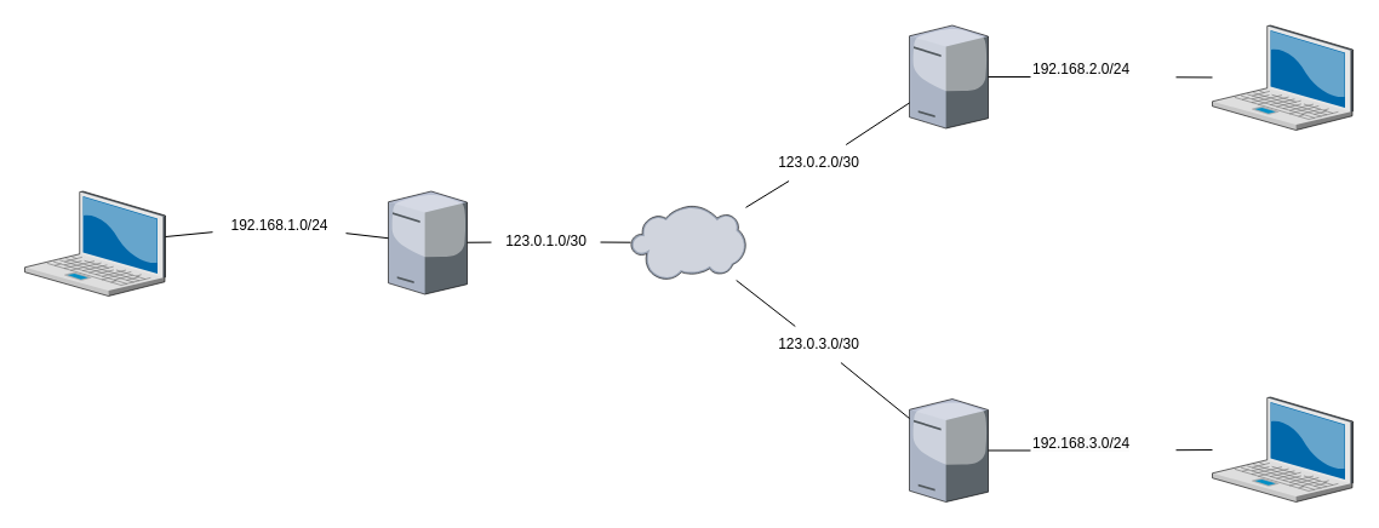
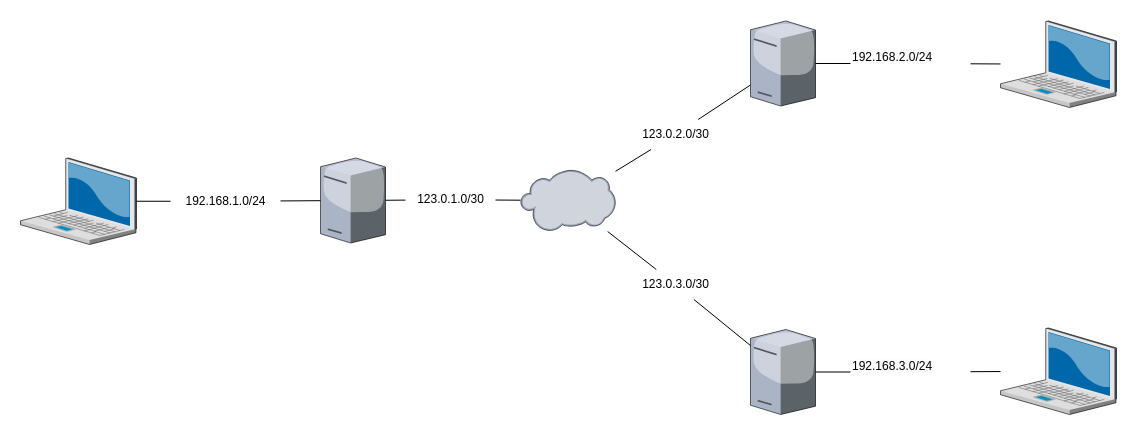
  <mxCell id="0" />
  <mxCell id="1" parent="0" />
  <mxCell id="2" value="" style="verticalLabelPosition=bottom;sketch=0;aspect=fixed;html=1;verticalAlign=top;strokeColor=none;align=center;outlineConnect=0;shape=mxgraph.citrix.laptop_2;" vertex="1" parent="1"><mxGeometry x="20" y="157.5" width="116" height="86.5" as="geometry" /></mxCell>
  <mxCell id="3" value="" style="verticalLabelPosition=bottom;sketch=0;aspect=fixed;html=1;verticalAlign=top;strokeColor=none;align=center;outlineConnect=0;shape=mxgraph.citrix.laptop_2;" vertex="1" parent="1"><mxGeometry x="1000" y="20.5" width="116" height="86.5" as="geometry" /></mxCell>
  <mxCell id="4" value="" style="verticalLabelPosition=bottom;sketch=0;aspect=fixed;html=1;verticalAlign=top;strokeColor=none;align=center;outlineConnect=0;shape=mxgraph.citrix.laptop_2;" vertex="1" parent="1"><mxGeometry x="1000" y="327.5" width="116" height="86.5" as="geometry" /></mxCell>
  <mxCell id="5" value="" style="verticalLabelPosition=bottom;sketch=0;aspect=fixed;html=1;verticalAlign=top;strokeColor=none;align=center;outlineConnect=0;shape=mxgraph.citrix.cloud;" vertex="1" parent="1"><mxGeometry x="520" y="169" width="95" height="62" as="geometry" /></mxCell>
  <mxCell id="6" value="" style="verticalLabelPosition=bottom;sketch=0;aspect=fixed;html=1;verticalAlign=top;strokeColor=none;align=center;outlineConnect=0;shape=mxgraph.citrix.license_server;" vertex="1" parent="1"><mxGeometry x="750" y="329" width="65" height="85" as="geometry" /></mxCell>
  <mxCell id="7" value="" style="verticalLabelPosition=bottom;sketch=0;aspect=fixed;html=1;verticalAlign=top;strokeColor=none;align=center;outlineConnect=0;shape=mxgraph.citrix.license_server;" vertex="1" parent="1"><mxGeometry x="750" y="20.5" width="65" height="85" as="geometry" /></mxCell>
  <mxCell id="8" value="" style="verticalLabelPosition=bottom;sketch=0;aspect=fixed;html=1;verticalAlign=top;strokeColor=none;align=center;outlineConnect=0;shape=mxgraph.citrix.license_server;" vertex="1" parent="1"><mxGeometry x="320" y="157.5" width="65" height="85" as="geometry" /></mxCell>
  <mxCell id="9" value="" style="endArrow=none;html=1;rounded=0;" edge="1" parent="1" source="18" target="5"><mxGeometry width="50" height="50" relative="1" as="geometry"><mxPoint x="470" y="249" as="sourcePoint" /><mxPoint x="520" y="199" as="targetPoint" /></mxGeometry></mxCell>
  <mxCell id="10" value="" style="endArrow=none;html=1;rounded=0;" edge="1" parent="1" source="16" target="5"><mxGeometry width="50" height="50" relative="1" as="geometry"><mxPoint x="470" y="249" as="sourcePoint" /><mxPoint x="520" y="199" as="targetPoint" /></mxGeometry></mxCell>
  <mxCell id="11" value="" style="endArrow=none;html=1;rounded=0;" edge="1" parent="1" source="20" target="5"><mxGeometry width="50" height="50" relative="1" as="geometry"><mxPoint x="470" y="249" as="sourcePoint" /><mxPoint x="520" y="199" as="targetPoint" /></mxGeometry></mxCell>
  <mxCell id="12" value="" style="endArrow=none;html=1;rounded=0;" edge="1" parent="1" source="24" target="7"><mxGeometry width="50" height="50" relative="1" as="geometry"><mxPoint x="470" y="249" as="sourcePoint" /><mxPoint x="520" y="199" as="targetPoint" /></mxGeometry></mxCell>
  <mxCell id="13" value="" style="endArrow=none;html=1;rounded=0;" edge="1" parent="1" source="26" target="4"><mxGeometry width="50" height="50" relative="1" as="geometry"><mxPoint x="470" y="249" as="sourcePoint" /><mxPoint x="520" y="199" as="targetPoint" /></mxGeometry></mxCell>
  <mxCell id="14" value="" style="endArrow=none;html=1;rounded=0;" edge="1" parent="1" source="22" target="8"><mxGeometry width="50" height="50" relative="1" as="geometry"><mxPoint x="470" y="249" as="sourcePoint" /><mxPoint x="520" y="199" as="targetPoint" /></mxGeometry></mxCell>
  <mxCell id="15" value="" style="endArrow=none;html=1;rounded=0;" edge="1" parent="1" source="7" target="16"><mxGeometry width="50" height="50" relative="1" as="geometry"><mxPoint x="750" y="84" as="sourcePoint" /><mxPoint x="615" y="170" as="targetPoint" /></mxGeometry></mxCell>
  <mxCell id="16" value="123.0.2.0/30" style="text;html=1;align=center;verticalAlign=middle;resizable=0;points=[];autosize=1;strokeColor=none;fillColor=none;" vertex="1" parent="1"><mxGeometry x="630" y="119" width="90" height="30" as="geometry" /></mxCell>
  <mxCell id="17" value="" style="endArrow=none;html=1;rounded=0;" edge="1" parent="1" source="8" target="18"><mxGeometry width="50" height="50" relative="1" as="geometry"><mxPoint x="385" y="200" as="sourcePoint" /><mxPoint x="520" y="200" as="targetPoint" /></mxGeometry></mxCell>
  <mxCell id="18" value="123.0.1.0/30" style="text;html=1;align=center;verticalAlign=middle;resizable=0;points=[];autosize=1;strokeColor=none;fillColor=none;" vertex="1" parent="1"><mxGeometry x="405" y="184.25" width="90" height="30" as="geometry" /></mxCell>
  <mxCell id="19" value="" style="endArrow=none;html=1;rounded=0;" edge="1" parent="1" source="6" target="20"><mxGeometry width="50" height="50" relative="1" as="geometry"><mxPoint x="750" y="346" as="sourcePoint" /><mxPoint x="606" y="231" as="targetPoint" /></mxGeometry></mxCell>
  <mxCell id="20" value="123.0.3.0/30" style="text;html=1;align=center;verticalAlign=middle;resizable=0;points=[];autosize=1;strokeColor=none;fillColor=none;" vertex="1" parent="1"><mxGeometry x="630" y="269" width="90" height="30" as="geometry" /></mxCell>
  <mxCell id="21" value="" style="endArrow=none;html=1;rounded=0;" edge="1" parent="1" source="2" target="22"><mxGeometry width="50" height="50" relative="1" as="geometry"><mxPoint x="166" y="199" as="sourcePoint" /><mxPoint x="320" y="200" as="targetPoint" /></mxGeometry></mxCell>
- <mxCell id="22" value="192.168.1.0/24" style="text;html=1;align=center;verticalAlign=middle;resizable=0;points=[];autosize=1;strokeColor=none;fillColor=none;" vertex="1" parent="1"><mxGeometry x="175" y="170.75" width="110" height="30" as="geometry" /></mxCell>
+ <mxCell id="22" value="192.168.1.0/24" style="text;html=1;align=center;verticalAlign=middle;resizable=0;points=[];autosize=1;strokeColor=none;fillColor=none;" vertex="1" parent="1"><mxGeometry x="170" y="185.75" width="110" height="30" as="geometry" /></mxCell>
  <mxCell id="23" value="" style="endArrow=none;html=1;rounded=0;" edge="1" parent="1" source="3" target="24"><mxGeometry width="50" height="50" relative="1" as="geometry"><mxPoint x="940" y="62" as="sourcePoint" /><mxPoint x="815" y="63" as="targetPoint" /></mxGeometry></mxCell>
  <mxCell id="24" value="&lt;span style=&quot;color: rgb(0, 0, 0); font-family: Helvetica; font-size: 12px; font-style: normal; font-variant-ligatures: normal; font-variant-caps: normal; font-weight: 400; letter-spacing: normal; orphans: 2; text-align: center; text-indent: 0px; text-transform: none; widows: 2; word-spacing: 0px; -webkit-text-stroke-width: 0px; background-color: rgb(251, 251, 251); text-decoration-thickness: initial; text-decoration-style: initial; text-decoration-color: initial; float: none; display: inline !important;&quot;&gt;192.168.2.0/24&lt;/span&gt;" style="text;whiteSpace=wrap;html=1;" vertex="1" parent="1"><mxGeometry x="850" y="43" width="120" height="40" as="geometry" /></mxCell>
  <mxCell id="25" value="" style="endArrow=none;html=1;rounded=0;" edge="1" parent="1" source="6" target="26"><mxGeometry width="50" height="50" relative="1" as="geometry"><mxPoint x="815" y="372" as="sourcePoint" /><mxPoint x="940" y="372" as="targetPoint" /></mxGeometry></mxCell>
  <mxCell id="26" value="&lt;span style=&quot;color: rgb(0, 0, 0); font-family: Helvetica; font-size: 12px; font-style: normal; font-variant-ligatures: normal; font-variant-caps: normal; font-weight: 400; letter-spacing: normal; orphans: 2; text-align: center; text-indent: 0px; text-transform: none; widows: 2; word-spacing: 0px; -webkit-text-stroke-width: 0px; background-color: rgb(251, 251, 251); text-decoration-thickness: initial; text-decoration-style: initial; text-decoration-color: initial; float: none; display: inline !important;&quot;&gt;192.168.3.0/24&lt;/span&gt;" style="text;whiteSpace=wrap;html=1;" vertex="1" parent="1"><mxGeometry x="850" y="351.5" width="120" height="40" as="geometry" /></mxCell>
